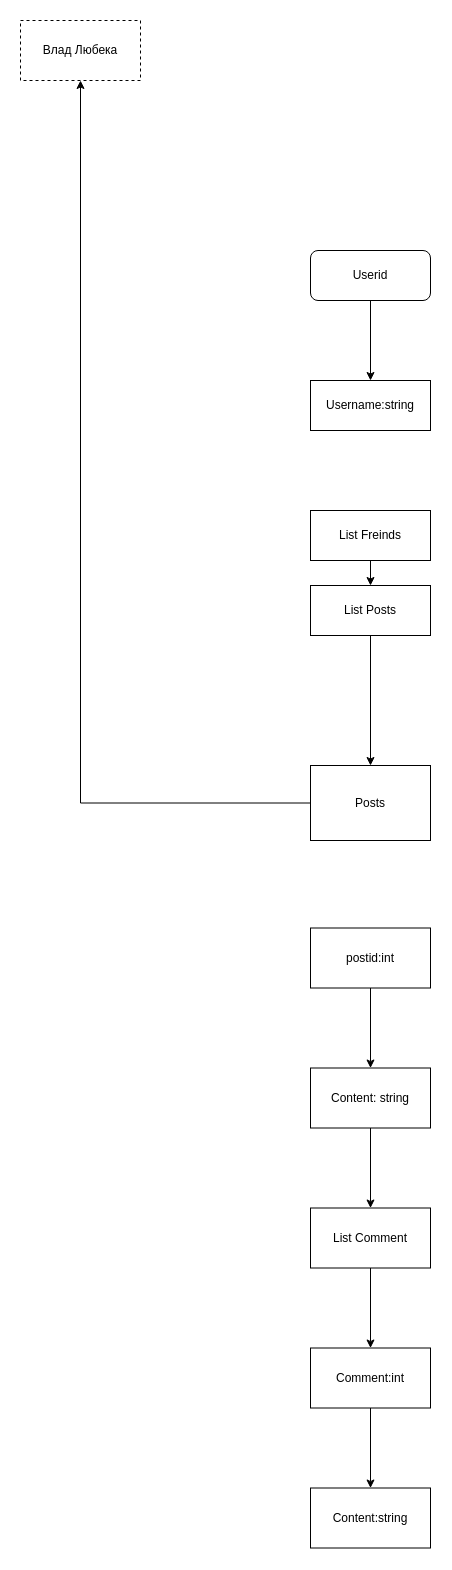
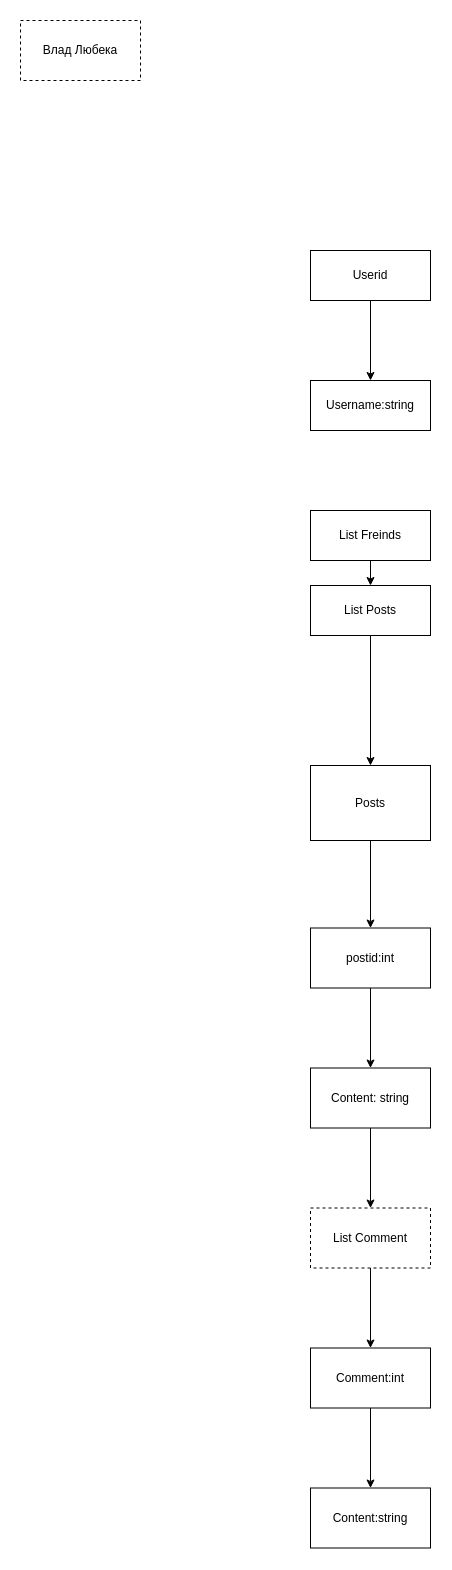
  <mxCell id="0" />
  <mxCell id="1" parent="0" />
  <mxCell id="2" value="" style="edgeStyle=orthogonalEdgeStyle;rounded=0;orthogonalLoop=1;jettySize=auto;html=1;" edge="1" parent="1" source="3" target="4"><mxGeometry relative="1" as="geometry" /></mxCell>
- <mxCell id="3" value="Userid" style="whiteSpace=wrap;html=1;rounded=1;" vertex="1" parent="1"><mxGeometry x="310" y="250" width="120" height="50" as="geometry" /></mxCell>
+ <mxCell id="3" value="Userid" style="rounded=0;whiteSpace=wrap;html=1;" vertex="1" parent="1"><mxGeometry x="310" y="250" width="120" height="50" as="geometry" /></mxCell>
  <mxCell id="4" value="Username:string" style="rounded=0;whiteSpace=wrap;html=1;" vertex="1" parent="1"><mxGeometry x="310" y="380" width="120" height="50" as="geometry" /></mxCell>
  <mxCell id="5" value="" style="edgeStyle=orthogonalEdgeStyle;rounded=0;orthogonalLoop=1;jettySize=auto;html=1;" edge="1" parent="1" source="6" target="8"><mxGeometry relative="1" as="geometry" /></mxCell>
  <mxCell id="6" value="List Freinds" style="rounded=0;whiteSpace=wrap;html=1;" vertex="1" parent="1"><mxGeometry x="310" y="510" width="120" height="50" as="geometry" /></mxCell>
  <mxCell id="7" value="" style="edgeStyle=orthogonalEdgeStyle;rounded=0;orthogonalLoop=1;jettySize=auto;html=1;" edge="1" parent="1" source="8" target="10"><mxGeometry relative="1" as="geometry" /></mxCell>
  <mxCell id="8" value="List Posts" style="rounded=0;whiteSpace=wrap;html=1;" vertex="1" parent="1"><mxGeometry x="310" y="585" width="120" height="50" as="geometry" /></mxCell>
- <mxCell id="9" value="" style="edgeStyle=orthogonalEdgeStyle;rounded=0;orthogonalLoop=1;jettySize=auto;html=1;" edge="1" parent="1" source="10" target="20"><mxGeometry relative="1" as="geometry" /></mxCell>
+ <mxCell id="9" value="" style="edgeStyle=orthogonalEdgeStyle;rounded=0;orthogonalLoop=1;jettySize=auto;html=1;" edge="1" parent="1" source="10" target="12"><mxGeometry relative="1" as="geometry" /></mxCell>
  <mxCell id="10" value="Posts" style="whiteSpace=wrap;html=1;rounded=0;" vertex="1" parent="1"><mxGeometry x="310" y="765" width="120" height="75" as="geometry" /></mxCell>
  <mxCell id="11" value="" style="edgeStyle=orthogonalEdgeStyle;rounded=0;orthogonalLoop=1;jettySize=auto;html=1;" edge="1" parent="1" source="12" target="14"><mxGeometry relative="1" as="geometry" /></mxCell>
  <mxCell id="12" value="postid:int" style="whiteSpace=wrap;html=1;rounded=0;" vertex="1" parent="1"><mxGeometry x="310" y="927.5" width="120" height="60" as="geometry" /></mxCell>
  <mxCell id="13" value="" style="edgeStyle=orthogonalEdgeStyle;rounded=0;orthogonalLoop=1;jettySize=auto;html=1;" edge="1" parent="1" source="14" target="16"><mxGeometry relative="1" as="geometry" /></mxCell>
  <mxCell id="14" value="Content: string" style="whiteSpace=wrap;html=1;rounded=0;" vertex="1" parent="1"><mxGeometry x="310" y="1067.5" width="120" height="60" as="geometry" /></mxCell>
  <mxCell id="15" value="" style="edgeStyle=orthogonalEdgeStyle;rounded=0;orthogonalLoop=1;jettySize=auto;html=1;" edge="1" parent="1" source="16" target="18"><mxGeometry relative="1" as="geometry" /></mxCell>
- <mxCell id="16" value="List Comment" style="whiteSpace=wrap;html=1;rounded=0;" vertex="1" parent="1"><mxGeometry x="310" y="1207.5" width="120" height="60" as="geometry" /></mxCell>
+ <mxCell id="16" value="List Comment" style="whiteSpace=wrap;html=1;rounded=0;dashed=1;" vertex="1" parent="1"><mxGeometry x="310" y="1207.5" width="120" height="60" as="geometry" /></mxCell>
  <mxCell id="17" value="" style="edgeStyle=orthogonalEdgeStyle;rounded=0;orthogonalLoop=1;jettySize=auto;html=1;" edge="1" parent="1" source="18" target="19"><mxGeometry relative="1" as="geometry" /></mxCell>
  <mxCell id="18" value="Comment:int" style="whiteSpace=wrap;html=1;rounded=0;" vertex="1" parent="1"><mxGeometry x="310" y="1347.5" width="120" height="60" as="geometry" /></mxCell>
  <mxCell id="19" value="Content:string" style="whiteSpace=wrap;html=1;rounded=0;" vertex="1" parent="1"><mxGeometry x="310" y="1487.5" width="120" height="60" as="geometry" /></mxCell>
  <mxCell id="20" value="Влад Любека" style="rounded=0;whiteSpace=wrap;html=1;dashed=1;" vertex="1" parent="1"><mxGeometry x="20" y="20" width="120" height="60" as="geometry" /></mxCell>
